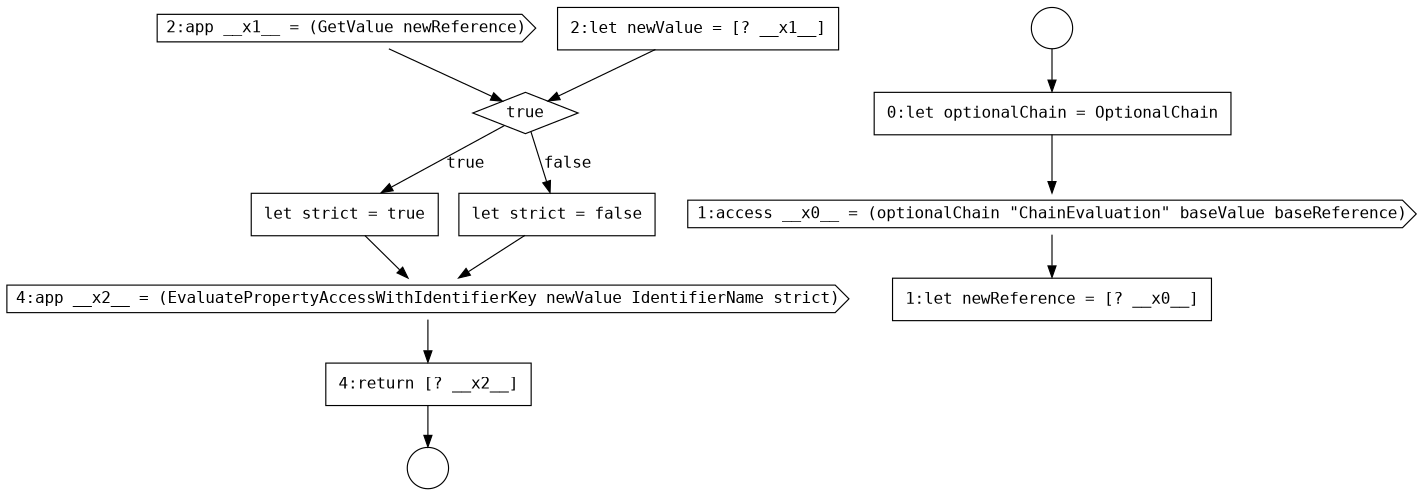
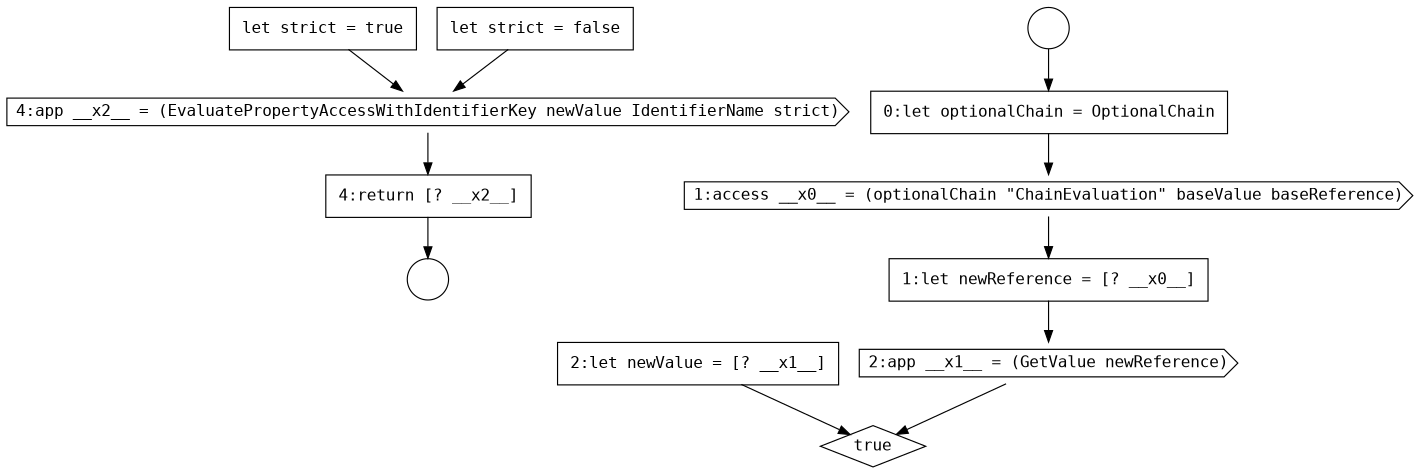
  digraph {
    fontname="DejaVu Sans Mono"
    node [color=black fillcolor=white fontname="DejaVu Sans Mono" shape=none style=filled]
    edge [color=black fontname="DejaVu Sans Mono"]
    n1 [label=<<font color="black">4:app __x2__ = (EvaluatePropertyAccessWithIdentifierKey newValue IdentifierName strict)</font>> shape=cds]
    n2 [label=<<font color="black">     <table border="0" cellborder="1" cellspacing="0" cellpadding="10">       <tr><td align="left">4:return [? __x2__]</td></tr>     </table>   </font>> margin=0]
    n3 [label=" " shape=circle]
    n4 [label=<<font color="black">1:access __x0__ = (optionalChain &quot;ChainEvaluation&quot; baseValue baseReference)</font>> shape=cds]
    n5 [label=<<font color="black">     <table border="0" cellborder="1" cellspacing="0" cellpadding="10">       <tr><td align="left">1:let newReference = [? __x0__]</td></tr>     </table>   </font>> margin=0]
    n6 [label=<<font color="black">2:app __x1__ = (GetValue newReference)</font>> shape=cds]
    n7 [label=<<font color="black">true</font>> shape=diamond]
    n8 [label=" " shape=circle]
    n9 [label=<<font color="black">     <table border="0" cellborder="1" cellspacing="0" cellpadding="10">       <tr><td align="left">0:let optionalChain = OptionalChain</td></tr>     </table>   </font>> margin=0]
    n10 [label=<<font color="black">     <table border="0" cellborder="1" cellspacing="0" cellpadding="10">       <tr><td align="left">let strict = true</td></tr>     </table>   </font>> margin=0]
    n11 [label=<<font color="black">     <table border="0" cellborder="1" cellspacing="0" cellpadding="10">       <tr><td align="left">2:let newValue = [? __x1__]</td></tr>     </table>   </font>> margin=0]
    n12 [label=<<font color="black">     <table border="0" cellborder="1" cellspacing="0" cellpadding="10">       <tr><td align="left">let strict = false</td></tr>     </table>   </font>> margin=0]
    n1 -> n2
    n2 -> n3
    n4 -> n5
+   n5 -> n6
    n6 -> n7
-   n7 -> n10 [label=<<font color="black">true</font>>]
-   n7 -> n12 [label=<<font color="black">false</font>>]
    n8 -> n9
    n9 -> n4
    n10 -> n1
    n11 -> n7
    n12 -> n1
  }
